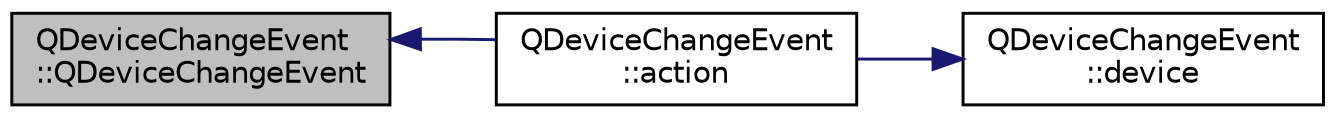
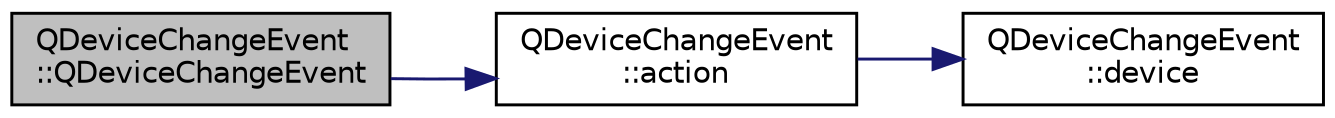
  digraph {
    rankdir=LR
    node [color=black fillcolor=white fontname=Helvetica fontsize=10 shape=record style=filled]
    edge [color=midnightblue fontname=Helvetica fontsize=10 labelfontname=Helvetica labelfontsize=10 style=solid]
    n1 [fillcolor=grey75 fontcolor=black height=0.2 label="QDeviceChangeEvent\l::QDeviceChangeEvent" width=0.4]
    n2 [height=0.2 label="QDeviceChangeEvent\l::action" width=0.4]
    n3 [height=0.2 label="QDeviceChangeEvent\l::device" width=0.4]
-   n2 -> n1
+   n1 -> n2
    n2 -> n3
  }
